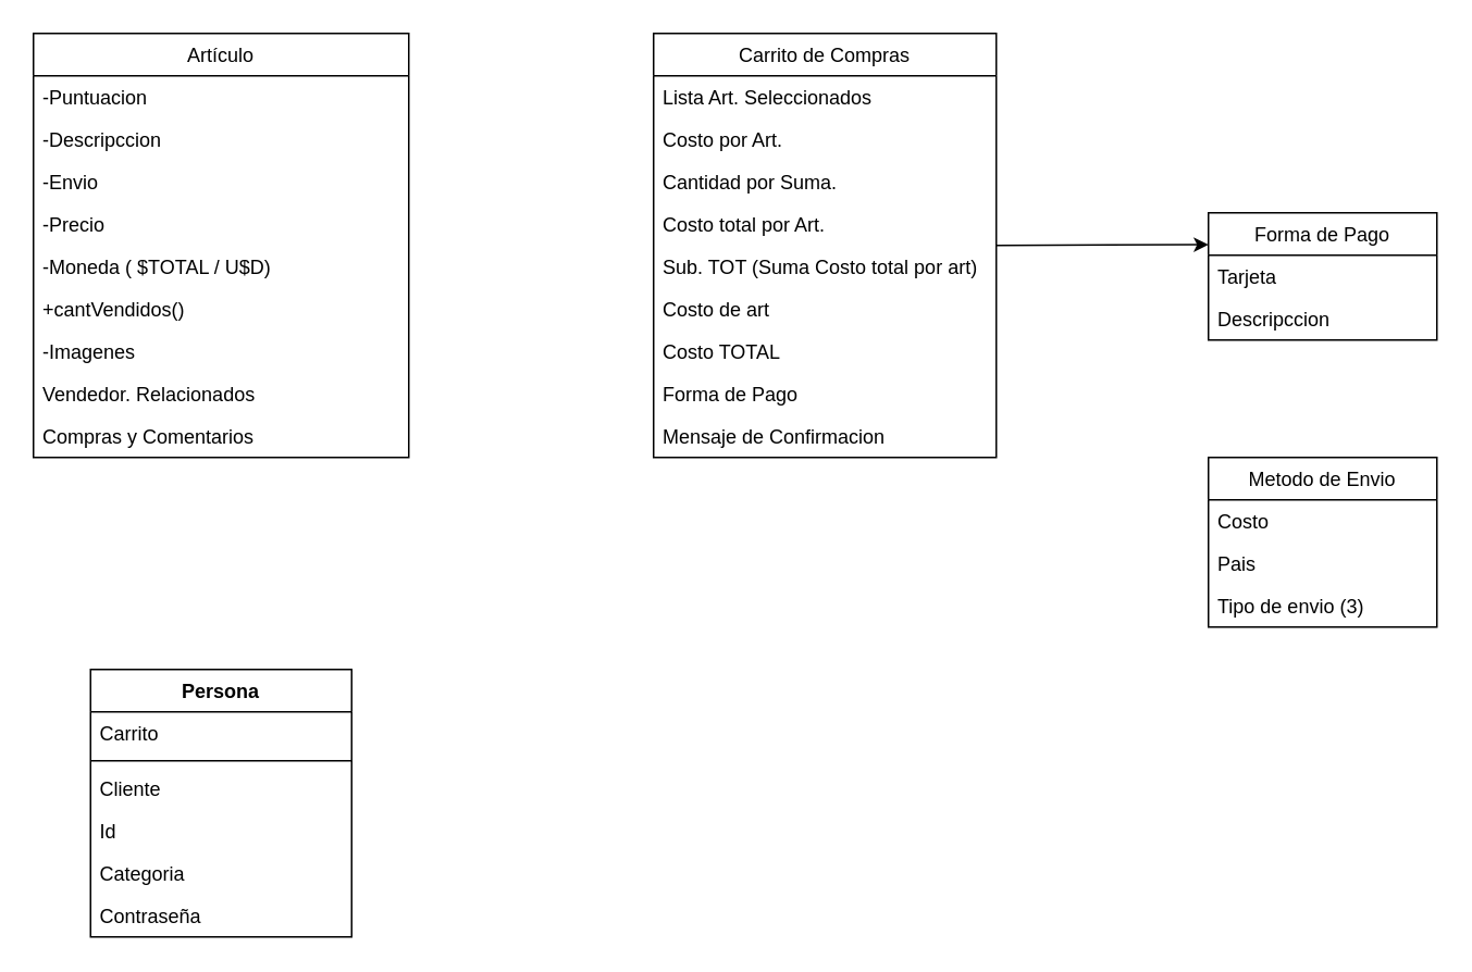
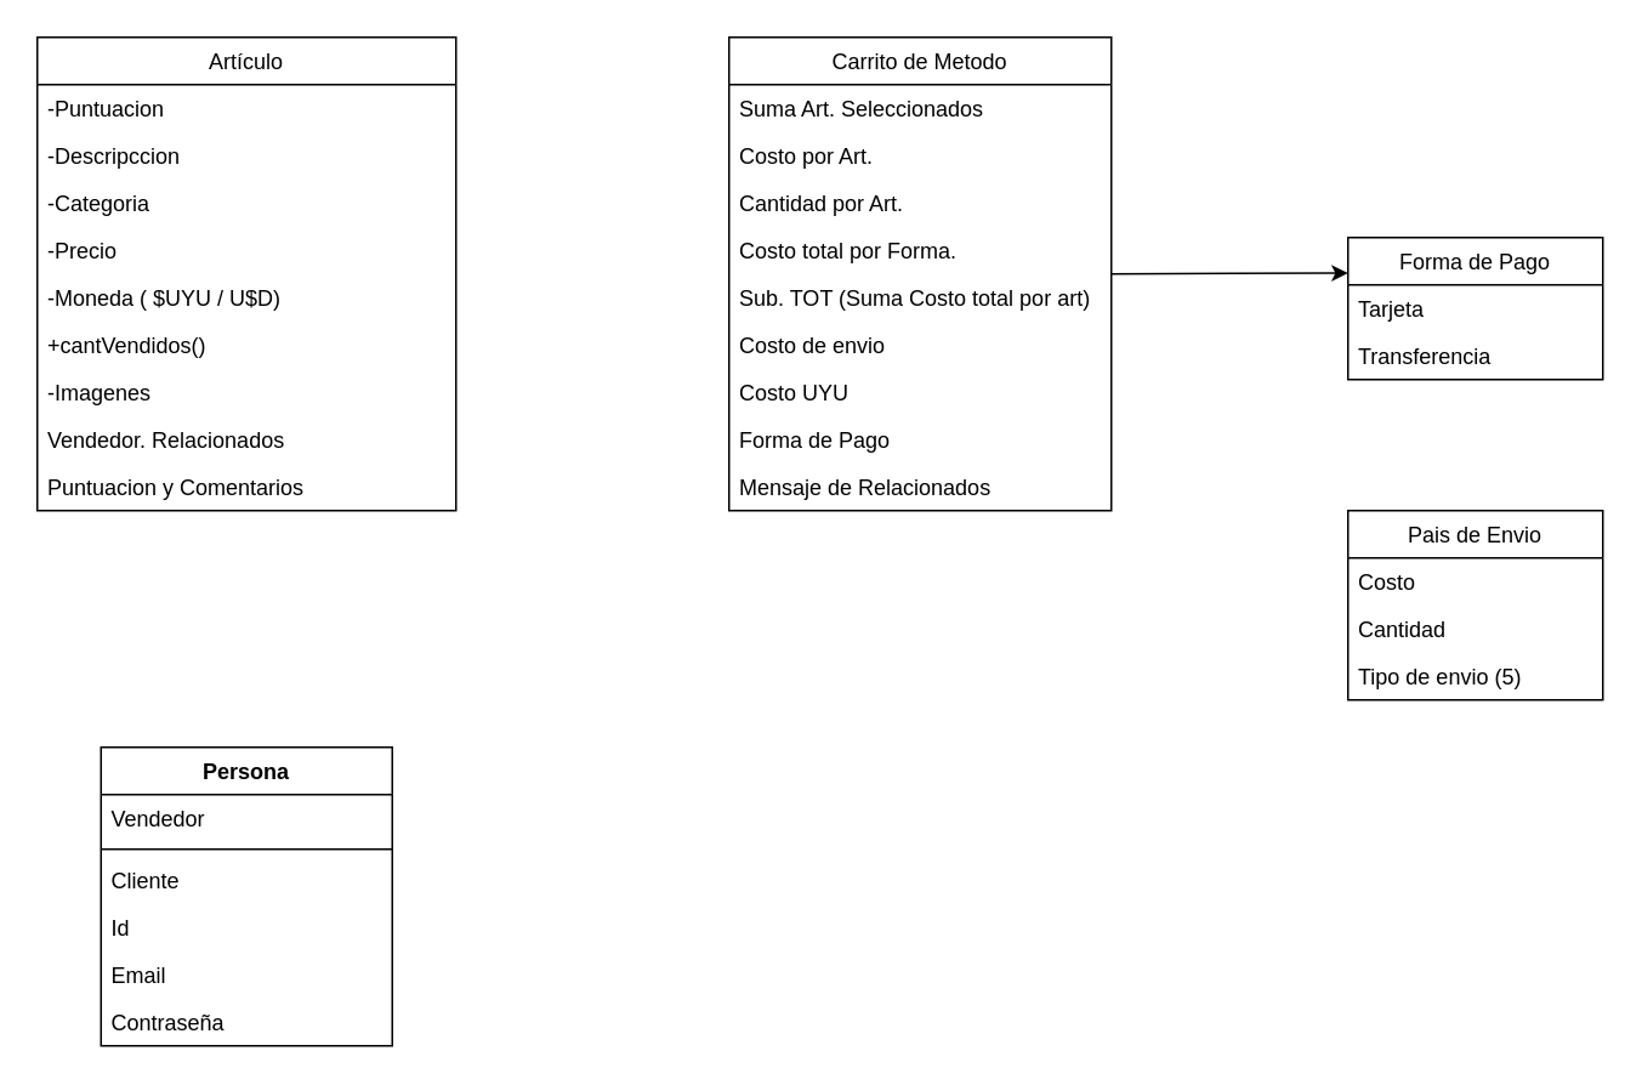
  <mxCell id="0" />
  <mxCell id="1" parent="0" />
  <mxCell id="2" value="Artículo" style="swimlane;fontStyle=0;childLayout=stackLayout;horizontal=1;startSize=26;fillColor=none;horizontalStack=0;resizeParent=1;resizeParentMax=0;resizeLast=0;collapsible=1;marginBottom=0;" parent="1" vertex="1"><mxGeometry x="20" y="20" width="230" height="260" as="geometry"><mxRectangle x="90" y="70" width="70" height="26" as="alternateBounds" /></mxGeometry></mxCell>
  <mxCell id="3" value="-Puntuacion" style="text;strokeColor=none;fillColor=none;align=left;verticalAlign=top;spacingLeft=4;spacingRight=4;overflow=hidden;rotatable=0;points=[[0,0.5],[1,0.5]];portConstraint=eastwest;" parent="2" vertex="1"><mxGeometry y="26" width="230" height="26" as="geometry" /></mxCell>
  <mxCell id="4" value="-Descripccion" style="text;strokeColor=none;fillColor=none;align=left;verticalAlign=top;spacingLeft=4;spacingRight=4;overflow=hidden;rotatable=0;points=[[0,0.5],[1,0.5]];portConstraint=eastwest;" parent="2" vertex="1"><mxGeometry y="52" width="230" height="26" as="geometry" /></mxCell>
- <mxCell id="5" value="-Envio" style="text;strokeColor=none;fillColor=none;align=left;verticalAlign=top;spacingLeft=4;spacingRight=4;overflow=hidden;rotatable=0;points=[[0,0.5],[1,0.5]];portConstraint=eastwest;" parent="2" vertex="1"><mxGeometry y="78" width="230" height="26" as="geometry" /></mxCell>
+ <mxCell id="5" value="-Categoria" style="text;strokeColor=none;fillColor=none;align=left;verticalAlign=top;spacingLeft=4;spacingRight=4;overflow=hidden;rotatable=0;points=[[0,0.5],[1,0.5]];portConstraint=eastwest;" parent="2" vertex="1"><mxGeometry y="78" width="230" height="26" as="geometry" /></mxCell>
  <mxCell id="6" value="-Precio&#10;" style="text;strokeColor=none;fillColor=none;align=left;verticalAlign=top;spacingLeft=4;spacingRight=4;overflow=hidden;rotatable=0;points=[[0,0.5],[1,0.5]];portConstraint=eastwest;" parent="2" vertex="1"><mxGeometry y="104" width="230" height="26" as="geometry" /></mxCell>
- <mxCell id="7" value="-Moneda ( $TOTAL / U$D)" style="text;strokeColor=none;fillColor=none;align=left;verticalAlign=top;spacingLeft=4;spacingRight=4;overflow=hidden;rotatable=0;points=[[0,0.5],[1,0.5]];portConstraint=eastwest;" parent="2" vertex="1"><mxGeometry y="130" width="230" height="26" as="geometry" /></mxCell>
+ <mxCell id="7" value="-Moneda ( $UYU / U$D)" style="text;strokeColor=none;fillColor=none;align=left;verticalAlign=top;spacingLeft=4;spacingRight=4;overflow=hidden;rotatable=0;points=[[0,0.5],[1,0.5]];portConstraint=eastwest;" parent="2" vertex="1"><mxGeometry y="130" width="230" height="26" as="geometry" /></mxCell>
  <mxCell id="8" value="+cantVendidos()" style="text;strokeColor=none;fillColor=none;align=left;verticalAlign=top;spacingLeft=4;spacingRight=4;overflow=hidden;rotatable=0;points=[[0,0.5],[1,0.5]];portConstraint=eastwest;" parent="2" vertex="1"><mxGeometry y="156" width="230" height="26" as="geometry" /></mxCell>
  <mxCell id="9" value="-Imagenes" style="text;strokeColor=none;fillColor=none;align=left;verticalAlign=top;spacingLeft=4;spacingRight=4;overflow=hidden;rotatable=0;points=[[0,0.5],[1,0.5]];portConstraint=eastwest;" parent="2" vertex="1"><mxGeometry y="182" width="230" height="26" as="geometry" /></mxCell>
  <mxCell id="10" value="Vendedor. Relacionados" style="text;strokeColor=none;fillColor=none;align=left;verticalAlign=top;spacingLeft=4;spacingRight=4;overflow=hidden;rotatable=0;points=[[0,0.5],[1,0.5]];portConstraint=eastwest;" parent="2" vertex="1"><mxGeometry y="208" width="230" height="26" as="geometry" /></mxCell>
- <mxCell id="11" value="Compras y Comentarios" style="text;strokeColor=none;fillColor=none;align=left;verticalAlign=top;spacingLeft=4;spacingRight=4;overflow=hidden;rotatable=0;points=[[0,0.5],[1,0.5]];portConstraint=eastwest;" parent="2" vertex="1"><mxGeometry y="234" width="230" height="26" as="geometry" /></mxCell>
+ <mxCell id="11" value="Puntuacion y Comentarios" style="text;strokeColor=none;fillColor=none;align=left;verticalAlign=top;spacingLeft=4;spacingRight=4;overflow=hidden;rotatable=0;points=[[0,0.5],[1,0.5]];portConstraint=eastwest;" parent="2" vertex="1"><mxGeometry y="234" width="230" height="26" as="geometry" /></mxCell>
  <mxCell id="12" value="" style="endArrow=classic;html=1;exitX=1;exitY=0.5;exitDx=0;exitDy=0;entryX=0;entryY=0.25;entryDx=0;entryDy=0;" edge="1" parent="1" source="20" target="30"><mxGeometry width="50" height="50" relative="1" as="geometry"><mxPoint x="550" y="320" as="sourcePoint" /><mxPoint x="600" y="270" as="targetPoint" /></mxGeometry></mxCell>
  <mxCell id="13" value="Persona" style="swimlane;fontStyle=1;align=center;verticalAlign=top;childLayout=stackLayout;horizontal=1;startSize=26;horizontalStack=0;resizeParent=1;resizeParentMax=0;resizeLast=0;collapsible=1;marginBottom=0;" parent="1" vertex="1"><mxGeometry x="55" y="410" width="160" height="164" as="geometry" /></mxCell>
- <mxCell id="14" value="Carrito" style="text;strokeColor=none;fillColor=none;align=left;verticalAlign=top;spacingLeft=4;spacingRight=4;overflow=hidden;rotatable=0;points=[[0,0.5],[1,0.5]];portConstraint=eastwest;" parent="13" vertex="1"><mxGeometry y="26" width="160" height="26" as="geometry" /></mxCell>
+ <mxCell id="14" value="Vendedor" style="text;strokeColor=none;fillColor=none;align=left;verticalAlign=top;spacingLeft=4;spacingRight=4;overflow=hidden;rotatable=0;points=[[0,0.5],[1,0.5]];portConstraint=eastwest;" parent="13" vertex="1"><mxGeometry y="26" width="160" height="26" as="geometry" /></mxCell>
  <mxCell id="15" value="" style="line;strokeWidth=1;fillColor=none;align=left;verticalAlign=middle;spacingTop=-1;spacingLeft=3;spacingRight=3;rotatable=0;labelPosition=right;points=[];portConstraint=eastwest;" parent="13" vertex="1"><mxGeometry y="52" width="160" height="8" as="geometry" /></mxCell>
  <mxCell id="16" value="Cliente" style="text;strokeColor=none;fillColor=none;align=left;verticalAlign=top;spacingLeft=4;spacingRight=4;overflow=hidden;rotatable=0;points=[[0,0.5],[1,0.5]];portConstraint=eastwest;" parent="13" vertex="1"><mxGeometry y="60" width="160" height="26" as="geometry" /></mxCell>
  <mxCell id="17" value="Id" style="text;strokeColor=none;fillColor=none;align=left;verticalAlign=top;spacingLeft=4;spacingRight=4;overflow=hidden;rotatable=0;points=[[0,0.5],[1,0.5]];portConstraint=eastwest;" vertex="1" parent="13"><mxGeometry y="86" width="160" height="26" as="geometry" /></mxCell>
- <mxCell id="18" value="Categoria" style="text;strokeColor=none;fillColor=none;align=left;verticalAlign=top;spacingLeft=4;spacingRight=4;overflow=hidden;rotatable=0;points=[[0,0.5],[1,0.5]];portConstraint=eastwest;" vertex="1" parent="13"><mxGeometry y="112" width="160" height="26" as="geometry" /></mxCell>
+ <mxCell id="18" value="Email" style="text;strokeColor=none;fillColor=none;align=left;verticalAlign=top;spacingLeft=4;spacingRight=4;overflow=hidden;rotatable=0;points=[[0,0.5],[1,0.5]];portConstraint=eastwest;" vertex="1" parent="13"><mxGeometry y="112" width="160" height="26" as="geometry" /></mxCell>
  <mxCell id="19" value="Contraseña" style="text;strokeColor=none;fillColor=none;align=left;verticalAlign=top;spacingLeft=4;spacingRight=4;overflow=hidden;rotatable=0;points=[[0,0.5],[1,0.5]];portConstraint=eastwest;" vertex="1" parent="13"><mxGeometry y="138" width="160" height="26" as="geometry" /></mxCell>
- <mxCell id="20" value="Carrito de Compras" style="swimlane;fontStyle=0;childLayout=stackLayout;horizontal=1;startSize=26;fillColor=none;horizontalStack=0;resizeParent=1;resizeParentMax=0;resizeLast=0;collapsible=1;marginBottom=0;" parent="1" vertex="1"><mxGeometry x="400" y="20" width="210" height="260" as="geometry"><mxRectangle x="530" y="186" width="280" height="26" as="alternateBounds" /></mxGeometry></mxCell>
- <mxCell id="21" value="Lista Art. Seleccionados" style="text;strokeColor=none;fillColor=none;align=left;verticalAlign=top;spacingLeft=4;spacingRight=4;overflow=hidden;rotatable=0;points=[[0,0.5],[1,0.5]];portConstraint=eastwest;" parent="20" vertex="1"><mxGeometry y="26" width="210" height="26" as="geometry" /></mxCell>
+ <mxCell id="20" value="Carrito de Metodo" style="swimlane;fontStyle=0;childLayout=stackLayout;horizontal=1;startSize=26;fillColor=none;horizontalStack=0;resizeParent=1;resizeParentMax=0;resizeLast=0;collapsible=1;marginBottom=0;" parent="1" vertex="1"><mxGeometry x="400" y="20" width="210" height="260" as="geometry"><mxRectangle x="530" y="186" width="280" height="26" as="alternateBounds" /></mxGeometry></mxCell>
+ <mxCell id="21" value="Suma Art. Seleccionados" style="text;strokeColor=none;fillColor=none;align=left;verticalAlign=top;spacingLeft=4;spacingRight=4;overflow=hidden;rotatable=0;points=[[0,0.5],[1,0.5]];portConstraint=eastwest;" parent="20" vertex="1"><mxGeometry y="26" width="210" height="26" as="geometry" /></mxCell>
  <mxCell id="22" value="Costo por Art." style="text;strokeColor=none;fillColor=none;align=left;verticalAlign=top;spacingLeft=4;spacingRight=4;overflow=hidden;rotatable=0;points=[[0,0.5],[1,0.5]];portConstraint=eastwest;" parent="20" vertex="1"><mxGeometry y="52" width="210" height="26" as="geometry" /></mxCell>
- <mxCell id="23" value="Cantidad por Suma." style="text;strokeColor=none;fillColor=none;align=left;verticalAlign=top;spacingLeft=4;spacingRight=4;overflow=hidden;rotatable=0;points=[[0,0.5],[1,0.5]];portConstraint=eastwest;" parent="20" vertex="1"><mxGeometry y="78" width="210" height="26" as="geometry" /></mxCell>
- <mxCell id="24" value="Costo total por Art." style="text;strokeColor=none;fillColor=none;align=left;verticalAlign=top;spacingLeft=4;spacingRight=4;overflow=hidden;rotatable=0;points=[[0,0.5],[1,0.5]];portConstraint=eastwest;" parent="20" vertex="1"><mxGeometry y="104" width="210" height="26" as="geometry" /></mxCell>
+ <mxCell id="23" value="Cantidad por Art." style="text;strokeColor=none;fillColor=none;align=left;verticalAlign=top;spacingLeft=4;spacingRight=4;overflow=hidden;rotatable=0;points=[[0,0.5],[1,0.5]];portConstraint=eastwest;" parent="20" vertex="1"><mxGeometry y="78" width="210" height="26" as="geometry" /></mxCell>
+ <mxCell id="24" value="Costo total por Forma." style="text;strokeColor=none;fillColor=none;align=left;verticalAlign=top;spacingLeft=4;spacingRight=4;overflow=hidden;rotatable=0;points=[[0,0.5],[1,0.5]];portConstraint=eastwest;" parent="20" vertex="1"><mxGeometry y="104" width="210" height="26" as="geometry" /></mxCell>
  <mxCell id="25" value="Sub. TOT (Suma Costo total por art)" style="text;strokeColor=none;fillColor=none;align=left;verticalAlign=top;spacingLeft=4;spacingRight=4;overflow=hidden;rotatable=0;points=[[0,0.5],[1,0.5]];portConstraint=eastwest;" parent="20" vertex="1"><mxGeometry y="130" width="210" height="26" as="geometry" /></mxCell>
- <mxCell id="26" value="Costo de art" style="text;strokeColor=none;fillColor=none;align=left;verticalAlign=top;spacingLeft=4;spacingRight=4;overflow=hidden;rotatable=0;points=[[0,0.5],[1,0.5]];portConstraint=eastwest;" parent="20" vertex="1"><mxGeometry y="156" width="210" height="26" as="geometry" /></mxCell>
- <mxCell id="27" value="Costo TOTAL" style="text;strokeColor=none;fillColor=none;align=left;verticalAlign=top;spacingLeft=4;spacingRight=4;overflow=hidden;rotatable=0;points=[[0,0.5],[1,0.5]];portConstraint=eastwest;" parent="20" vertex="1"><mxGeometry y="182" width="210" height="26" as="geometry" /></mxCell>
+ <mxCell id="26" value="Costo de envio" style="text;strokeColor=none;fillColor=none;align=left;verticalAlign=top;spacingLeft=4;spacingRight=4;overflow=hidden;rotatable=0;points=[[0,0.5],[1,0.5]];portConstraint=eastwest;" parent="20" vertex="1"><mxGeometry y="156" width="210" height="26" as="geometry" /></mxCell>
+ <mxCell id="27" value="Costo UYU" style="text;strokeColor=none;fillColor=none;align=left;verticalAlign=top;spacingLeft=4;spacingRight=4;overflow=hidden;rotatable=0;points=[[0,0.5],[1,0.5]];portConstraint=eastwest;" parent="20" vertex="1"><mxGeometry y="182" width="210" height="26" as="geometry" /></mxCell>
  <mxCell id="28" value="Forma de Pago" style="text;strokeColor=none;fillColor=none;align=left;verticalAlign=top;spacingLeft=4;spacingRight=4;overflow=hidden;rotatable=0;points=[[0,0.5],[1,0.5]];portConstraint=eastwest;" parent="20" vertex="1"><mxGeometry y="208" width="210" height="26" as="geometry" /></mxCell>
- <mxCell id="29" value="Mensaje de Confirmacion" style="text;strokeColor=none;fillColor=none;align=left;verticalAlign=top;spacingLeft=4;spacingRight=4;overflow=hidden;rotatable=0;points=[[0,0.5],[1,0.5]];portConstraint=eastwest;" parent="20" vertex="1"><mxGeometry y="234" width="210" height="26" as="geometry" /></mxCell>
+ <mxCell id="29" value="Mensaje de Relacionados" style="text;strokeColor=none;fillColor=none;align=left;verticalAlign=top;spacingLeft=4;spacingRight=4;overflow=hidden;rotatable=0;points=[[0,0.5],[1,0.5]];portConstraint=eastwest;" parent="20" vertex="1"><mxGeometry y="234" width="210" height="26" as="geometry" /></mxCell>
  <mxCell id="30" value="Forma de Pago" style="swimlane;fontStyle=0;childLayout=stackLayout;horizontal=1;startSize=26;fillColor=none;horizontalStack=0;resizeParent=1;resizeParentMax=0;resizeLast=0;collapsible=1;marginBottom=0;" parent="1" vertex="1"><mxGeometry x="740" y="130" width="140" height="78" as="geometry" /></mxCell>
  <mxCell id="31" value="Tarjeta" style="text;strokeColor=none;fillColor=none;align=left;verticalAlign=top;spacingLeft=4;spacingRight=4;overflow=hidden;rotatable=0;points=[[0,0.5],[1,0.5]];portConstraint=eastwest;" parent="30" vertex="1"><mxGeometry y="26" width="140" height="26" as="geometry" /></mxCell>
- <mxCell id="32" value="Descripccion" style="text;strokeColor=none;fillColor=none;align=left;verticalAlign=top;spacingLeft=4;spacingRight=4;overflow=hidden;rotatable=0;points=[[0,0.5],[1,0.5]];portConstraint=eastwest;" parent="30" vertex="1"><mxGeometry y="52" width="140" height="26" as="geometry" /></mxCell>
- <mxCell id="33" value="Metodo de Envio" style="swimlane;fontStyle=0;childLayout=stackLayout;horizontal=1;startSize=26;fillColor=none;horizontalStack=0;resizeParent=1;resizeParentMax=0;resizeLast=0;collapsible=1;marginBottom=0;" parent="1" vertex="1"><mxGeometry x="740" y="280" width="140" height="104" as="geometry" /></mxCell>
+ <mxCell id="32" value="Transferencia" style="text;strokeColor=none;fillColor=none;align=left;verticalAlign=top;spacingLeft=4;spacingRight=4;overflow=hidden;rotatable=0;points=[[0,0.5],[1,0.5]];portConstraint=eastwest;" parent="30" vertex="1"><mxGeometry y="52" width="140" height="26" as="geometry" /></mxCell>
+ <mxCell id="33" value="Pais de Envio" style="swimlane;fontStyle=0;childLayout=stackLayout;horizontal=1;startSize=26;fillColor=none;horizontalStack=0;resizeParent=1;resizeParentMax=0;resizeLast=0;collapsible=1;marginBottom=0;" parent="1" vertex="1"><mxGeometry x="740" y="280" width="140" height="104" as="geometry" /></mxCell>
  <mxCell id="34" value="Costo" style="text;strokeColor=none;fillColor=none;align=left;verticalAlign=top;spacingLeft=4;spacingRight=4;overflow=hidden;rotatable=0;points=[[0,0.5],[1,0.5]];portConstraint=eastwest;" parent="33" vertex="1"><mxGeometry y="26" width="140" height="26" as="geometry" /></mxCell>
- <mxCell id="35" value="Pais" style="text;strokeColor=none;fillColor=none;align=left;verticalAlign=top;spacingLeft=4;spacingRight=4;overflow=hidden;rotatable=0;points=[[0,0.5],[1,0.5]];portConstraint=eastwest;" parent="33" vertex="1"><mxGeometry y="52" width="140" height="26" as="geometry" /></mxCell>
- <mxCell id="36" value="Tipo de envio (3)" style="text;strokeColor=none;fillColor=none;align=left;verticalAlign=top;spacingLeft=4;spacingRight=4;overflow=hidden;rotatable=0;points=[[0,0.5],[1,0.5]];portConstraint=eastwest;" parent="33" vertex="1"><mxGeometry y="78" width="140" height="26" as="geometry" /></mxCell>
+ <mxCell id="35" value="Cantidad" style="text;strokeColor=none;fillColor=none;align=left;verticalAlign=top;spacingLeft=4;spacingRight=4;overflow=hidden;rotatable=0;points=[[0,0.5],[1,0.5]];portConstraint=eastwest;" parent="33" vertex="1"><mxGeometry y="52" width="140" height="26" as="geometry" /></mxCell>
+ <mxCell id="36" value="Tipo de envio (5)" style="text;strokeColor=none;fillColor=none;align=left;verticalAlign=top;spacingLeft=4;spacingRight=4;overflow=hidden;rotatable=0;points=[[0,0.5],[1,0.5]];portConstraint=eastwest;" parent="33" vertex="1"><mxGeometry y="78" width="140" height="26" as="geometry" /></mxCell>
